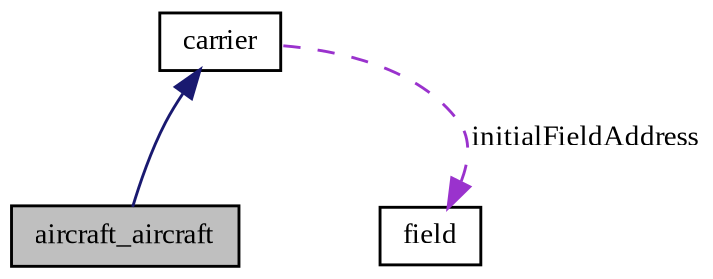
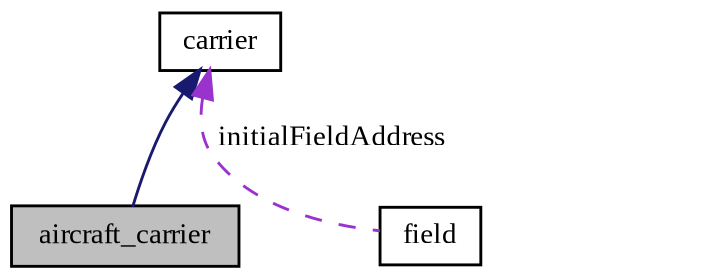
  digraph {
    fontname="Liberation Serif"
    node [color=black fillcolor=white fontname="Liberation Serif" fontsize=10 shape=record style=filled]
    edge [dir=back fontname="Liberation Serif" fontsize=10 labelfontname=Helvetica labelfontsize=10]
-   n1 [fillcolor=grey75 fontcolor=black height=0.2 label=aircraft_aircraft width=0.4]
+   n1 [fillcolor=grey75 fontcolor=black height=0.2 label=aircraft_carrier width=0.4]
    n2 [height=0.2 label=carrier width=0.4]
    n3 [height=0.2 label=field width=0.4]
    n2 -> n1 [color=midnightblue style=solid]
-   n3 -> n2 [color=darkorchid3 label=" initialFieldAddress" style=dashed]
+   n2 -> n3 [color=darkorchid3 label=" initialFieldAddress" style=dashed]
  }
